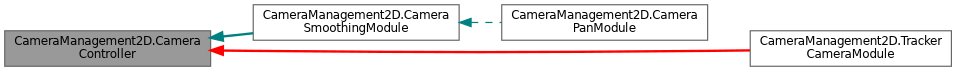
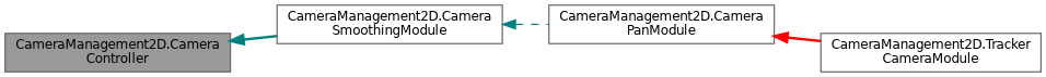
  digraph {
    rankdir=LR
    node [color=gray40 fillcolor=white fontname=Helvetica fontsize=10 shape=box style=filled]
    edge [color=teal dir=back fontname=Helvetica fontsize=10 labelfontname=Helvetica labelfontsize=10 style=bold]
    n1 [fillcolor=grey60 fontcolor=black height=0.2 label="CameraManagement2D.Camera\lController" width=0.4]
    n2 [height=0.2 label="CameraManagement2D.Camera\lSmoothingModule" width=0.4]
    n3 [height=0.2 label="CameraManagement2D.Tracker\lCameraModule" width=0.4]
    n4 [height=0.2 label="CameraManagement2D.Camera\lPanModule" width=0.4]
    n1 -> n2
-   n1 -> n3 [color=red]
+   n4 -> n3 [color=red]
    n2 -> n4 [style=dashed]
  }
